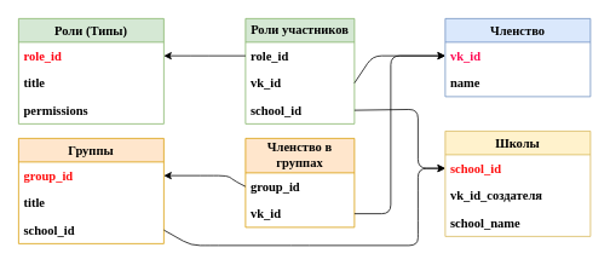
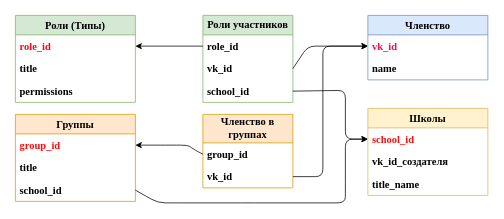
  <mxCell id="0" />
  <mxCell id="1" parent="0" />
  <mxCell id="2" value="Членство" style="swimlane;fontStyle=1;childLayout=stackLayout;horizontal=1;startSize=26;horizontalStack=0;resizeParent=1;resizeParentMax=0;resizeLast=0;collapsible=1;marginBottom=0;align=center;fontSize=14;strokeColor=#6c8ebf;fillColor=#dae8fc;fontFamily=Comic Sans MS;" parent="1" vertex="1"><mxGeometry x="490" y="20" width="160" height="86" as="geometry" /></mxCell>
  <mxCell id="3" value="vk_id&#10;" style="text;spacingLeft=4;spacingRight=4;overflow=hidden;rotatable=0;points=[[0,0.5],[1,0.5]];portConstraint=eastwest;fontSize=14;fontColor=#FF0852;fontFamily=Comic Sans MS;fontStyle=1" parent="2" vertex="1"><mxGeometry y="26" width="160" height="30" as="geometry" /></mxCell>
  <mxCell id="4" value="name" style="text;strokeColor=none;fillColor=none;spacingLeft=4;spacingRight=4;overflow=hidden;rotatable=0;points=[[0,0.5],[1,0.5]];portConstraint=eastwest;fontSize=14;fontFamily=Comic Sans MS;fontStyle=1" parent="2" vertex="1"><mxGeometry y="56" width="160" height="30" as="geometry" /></mxCell>
  <mxCell id="5" value="Школы" style="swimlane;fontStyle=1;childLayout=stackLayout;horizontal=1;startSize=26;horizontalStack=0;resizeParent=1;resizeParentMax=0;resizeLast=0;collapsible=1;marginBottom=0;align=center;fontSize=14;fillColor=#fff2cc;fontFamily=Comic Sans MS;strokeColor=#d6b656;" parent="1" vertex="1"><mxGeometry x="490" y="144" width="160" height="116" as="geometry" /></mxCell>
  <mxCell id="6" value="school_id" style="text;strokeColor=none;fillColor=none;spacingLeft=4;spacingRight=4;overflow=hidden;rotatable=0;points=[[0,0.5],[1,0.5]];portConstraint=eastwest;fontSize=14;fontColor=#FF0F0F;fontFamily=Comic Sans MS;fontStyle=1" parent="5" vertex="1"><mxGeometry y="26" width="160" height="30" as="geometry" /></mxCell>
  <mxCell id="7" value="vk_id_создателя&#10;" style="text;strokeColor=none;fillColor=none;spacingLeft=4;spacingRight=4;overflow=hidden;rotatable=0;points=[[0,0.5],[1,0.5]];portConstraint=eastwest;fontSize=14;fontFamily=Comic Sans MS;fontStyle=1" parent="5" vertex="1"><mxGeometry y="56" width="160" height="30" as="geometry" /></mxCell>
- <mxCell id="8" value="school_name&#10;" style="text;strokeColor=none;fillColor=none;spacingLeft=4;spacingRight=4;overflow=hidden;rotatable=0;points=[[0,0.5],[1,0.5]];portConstraint=eastwest;fontSize=14;fontFamily=Comic Sans MS;fontStyle=1" parent="5" vertex="1"><mxGeometry y="86" width="160" height="30" as="geometry" /></mxCell>
+ <mxCell id="8" value="title_name&#10;" style="text;strokeColor=none;fillColor=none;spacingLeft=4;spacingRight=4;overflow=hidden;rotatable=0;points=[[0,0.5],[1,0.5]];portConstraint=eastwest;fontSize=14;fontFamily=Comic Sans MS;fontStyle=1" parent="5" vertex="1"><mxGeometry y="86" width="160" height="30" as="geometry" /></mxCell>
  <mxCell id="9" value="Роли участников" style="swimlane;fontStyle=1;childLayout=stackLayout;horizontal=1;startSize=26;horizontalStack=0;resizeParent=1;resizeParentMax=0;resizeLast=0;collapsible=1;marginBottom=0;align=center;fontSize=14;fillColor=#d5e8d4;fontFamily=Comic Sans MS;strokeColor=#82b366;whiteSpace=wrap;" parent="1" vertex="1"><mxGeometry x="270" y="20" width="120" height="116" as="geometry"><mxRectangle x="-60" y="170" width="180" height="26" as="alternateBounds" /></mxGeometry></mxCell>
  <mxCell id="10" value="role_id" style="text;strokeColor=none;fillColor=none;spacingLeft=4;spacingRight=4;overflow=hidden;rotatable=0;points=[[0,0.5],[1,0.5]];portConstraint=eastwest;fontSize=14;fontFamily=Comic Sans MS;fontStyle=1" parent="9" vertex="1"><mxGeometry y="26" width="120" height="30" as="geometry" /></mxCell>
  <mxCell id="11" value="vk_id" style="text;strokeColor=none;fillColor=none;spacingLeft=4;spacingRight=4;overflow=hidden;rotatable=0;points=[[0,0.5],[1,0.5]];portConstraint=eastwest;fontSize=14;fontFamily=Comic Sans MS;fontStyle=1" parent="9" vertex="1"><mxGeometry y="56" width="120" height="30" as="geometry" /></mxCell>
  <mxCell id="12" value="school_id" style="text;strokeColor=none;fillColor=none;spacingLeft=4;spacingRight=4;overflow=hidden;rotatable=0;points=[[0,0.5],[1,0.5]];portConstraint=eastwest;fontSize=14;fontFamily=Comic Sans MS;fontStyle=1" parent="9" vertex="1"><mxGeometry y="86" width="120" height="30" as="geometry" /></mxCell>
  <mxCell id="13" value="Роли (Типы)" style="swimlane;fontStyle=1;childLayout=stackLayout;horizontal=1;startSize=26;horizontalStack=0;resizeParent=1;resizeParentMax=0;resizeLast=0;collapsible=1;marginBottom=0;align=center;fontSize=14;fillColor=#d5e8d4;fontFamily=Comic Sans MS;strokeColor=#82b366;" parent="1" vertex="1"><mxGeometry y="20" width="160" height="116" as="geometry" x="20" /></mxCell>
  <mxCell id="14" value="role_id" style="text;strokeColor=none;fillColor=none;spacingLeft=4;spacingRight=4;overflow=hidden;rotatable=0;points=[[0,0.5],[1,0.5]];portConstraint=eastwest;fontSize=14;fontColor=#FF0313;fontFamily=Comic Sans MS;fontStyle=1" parent="13" vertex="1"><mxGeometry y="26" width="160" height="30" as="geometry" /></mxCell>
  <mxCell id="15" value="title&#10;" style="text;strokeColor=none;fillColor=none;spacingLeft=4;spacingRight=4;overflow=hidden;rotatable=0;points=[[0,0.5],[1,0.5]];portConstraint=eastwest;fontSize=14;fontFamily=Comic Sans MS;fontStyle=1" parent="13" vertex="1"><mxGeometry y="56" width="160" height="30" as="geometry" /></mxCell>
  <mxCell id="16" value="permissions" style="text;strokeColor=none;fillColor=none;spacingLeft=4;spacingRight=4;overflow=hidden;rotatable=0;points=[[0,0.5],[1,0.5]];portConstraint=eastwest;fontSize=14;fontFamily=Comic Sans MS;fontStyle=1" parent="13" vertex="1"><mxGeometry y="86" width="160" height="30" as="geometry" /></mxCell>
  <mxCell id="17" value="Членство в группах" style="swimlane;fontStyle=1;childLayout=stackLayout;horizontal=1;startSize=38;horizontalStack=0;resizeParent=1;resizeParentMax=0;resizeLast=0;collapsible=1;marginBottom=0;align=center;fontSize=14;fillColor=#ffe6cc;fontFamily=Comic Sans MS;strokeColor=#d79b00;whiteSpace=wrap;" parent="1" vertex="1"><mxGeometry x="270" y="152" width="120" height="98" as="geometry" /></mxCell>
  <mxCell id="18" value="group_id" style="text;strokeColor=none;fillColor=none;spacingLeft=4;spacingRight=4;overflow=hidden;rotatable=0;points=[[0,0.5],[1,0.5]];portConstraint=eastwest;fontSize=14;fontFamily=Comic Sans MS;fontStyle=1" parent="17" vertex="1"><mxGeometry y="38" width="120" height="30" as="geometry" /></mxCell>
  <mxCell id="19" value="vk_id" style="text;strokeColor=none;fillColor=none;spacingLeft=4;spacingRight=4;overflow=hidden;rotatable=0;points=[[0,0.5],[1,0.5]];portConstraint=eastwest;fontSize=14;fontFamily=Comic Sans MS;fontStyle=1" parent="17" vertex="1"><mxGeometry y="68" width="120" height="30" as="geometry" /></mxCell>
  <mxCell id="20" value="Группы" style="swimlane;fontStyle=1;childLayout=stackLayout;horizontal=1;startSize=26;horizontalStack=0;resizeParent=1;resizeParentMax=0;resizeLast=0;collapsible=1;marginBottom=0;align=center;fontSize=14;fillColor=#ffe6cc;fontFamily=Comic Sans MS;strokeColor=#d79b00;" parent="1" vertex="1"><mxGeometry y="152" width="160" height="116" as="geometry" x="20" /></mxCell>
  <mxCell id="21" value="group_id" style="text;strokeColor=none;fillColor=none;spacingLeft=4;spacingRight=4;overflow=hidden;rotatable=0;points=[[0,0.5],[1,0.5]];portConstraint=eastwest;fontSize=14;fontColor=#FF0D0D;fontFamily=Comic Sans MS;fontStyle=1" parent="20" vertex="1"><mxGeometry y="26" width="160" height="30" as="geometry" /></mxCell>
  <mxCell id="22" value="title&#10;" style="text;strokeColor=none;fillColor=none;spacingLeft=4;spacingRight=4;overflow=hidden;rotatable=0;points=[[0,0.5],[1,0.5]];portConstraint=eastwest;fontSize=14;fontFamily=Comic Sans MS;fontStyle=1" parent="20" vertex="1"><mxGeometry y="56" width="160" height="30" as="geometry" /></mxCell>
  <mxCell id="23" value="school_id&#10;" style="text;strokeColor=none;fillColor=none;spacingLeft=4;spacingRight=4;overflow=hidden;rotatable=0;points=[[0,0.5],[1,0.5]];portConstraint=eastwest;fontSize=14;fontFamily=Comic Sans MS;fontStyle=1" parent="20" vertex="1"><mxGeometry y="86" width="160" height="30" as="geometry" /></mxCell>
  <mxCell id="24" value="" style="endArrow=classic;html=1;fontFamily=Comic Sans MS;fontSize=14;exitX=0;exitY=0.5;exitDx=0;exitDy=0;entryX=1;entryY=0.5;entryDx=0;entryDy=0;" edge="1" parent="1" source="10" target="14"><mxGeometry width="50" height="50" relative="1" as="geometry"><mxPoint x="170" y="146" as="sourcePoint" /><mxPoint x="220" y="96" as="targetPoint" /><Array as="points"><mxPoint x="220" y="61" /></Array></mxGeometry></mxCell>
  <mxCell id="25" value="" style="endArrow=classic;html=1;fontFamily=Comic Sans MS;fontSize=14;exitX=1;exitY=0.5;exitDx=0;exitDy=0;entryX=0;entryY=0.5;entryDx=0;entryDy=0;" edge="1" parent="1" source="23" target="6"><mxGeometry width="50" height="50" relative="1" as="geometry"><mxPoint x="210" y="340" as="sourcePoint" /><mxPoint x="260" y="290" as="targetPoint" /><Array as="points"><mxPoint x="210" y="270" /><mxPoint x="230" y="270" /><mxPoint x="330" y="270" /><mxPoint x="460" y="270" /><mxPoint x="460" y="253" /><mxPoint x="460" y="220" /><mxPoint x="460" y="185" /></Array></mxGeometry></mxCell>
  <mxCell id="26" value="" style="endArrow=classic;html=1;fontFamily=Comic Sans MS;fontSize=14;exitX=0;exitY=0.5;exitDx=0;exitDy=0;entryX=1;entryY=0.5;entryDx=0;entryDy=0;" edge="1" parent="1" source="18" target="21"><mxGeometry width="50" height="50" relative="1" as="geometry"><mxPoint x="280" y="90" as="sourcePoint" /><mxPoint x="330" y="40" as="targetPoint" /><Array as="points"><mxPoint x="260" y="200" /><mxPoint x="250" y="193" /><mxPoint x="230" y="193" /></Array></mxGeometry></mxCell>
  <mxCell id="27" value="" style="endArrow=classic;html=1;fontFamily=Comic Sans MS;fontSize=14;exitX=1;exitY=0.5;exitDx=0;exitDy=0;entryX=0;entryY=0.5;entryDx=0;entryDy=0;" edge="1" parent="1" source="19" target="3"><mxGeometry width="50" height="50" relative="1" as="geometry"><mxPoint x="390" y="80" as="sourcePoint" /><mxPoint x="440" y="30" as="targetPoint" /><Array as="points"><mxPoint x="430" y="235" /><mxPoint x="430" y="61" /></Array></mxGeometry></mxCell>
  <mxCell id="28" value="" style="endArrow=classic;html=1;fontFamily=Comic Sans MS;fontSize=14;entryX=0;entryY=0.5;entryDx=0;entryDy=0;exitX=1;exitY=0.5;exitDx=0;exitDy=0;" edge="1" parent="1" source="12" target="6"><mxGeometry width="50" height="50" relative="1" as="geometry"><mxPoint x="390" y="80" as="sourcePoint" /><mxPoint x="440" y="30" as="targetPoint" /><Array as="points"><mxPoint x="460" y="120" /><mxPoint x="460" y="185" /></Array></mxGeometry></mxCell>
  <mxCell id="29" value="" style="endArrow=classic;html=1;fontFamily=Comic Sans MS;fontSize=14;exitX=1;exitY=0.5;exitDx=0;exitDy=0;entryX=0;entryY=0.5;entryDx=0;entryDy=0;" edge="1" parent="1" source="11" target="3"><mxGeometry width="50" height="50" relative="1" as="geometry"><mxPoint x="410" y="170" as="sourcePoint" /><mxPoint x="460" y="120" as="targetPoint" /><Array as="points"><mxPoint x="410" y="61" /></Array></mxGeometry></mxCell>
